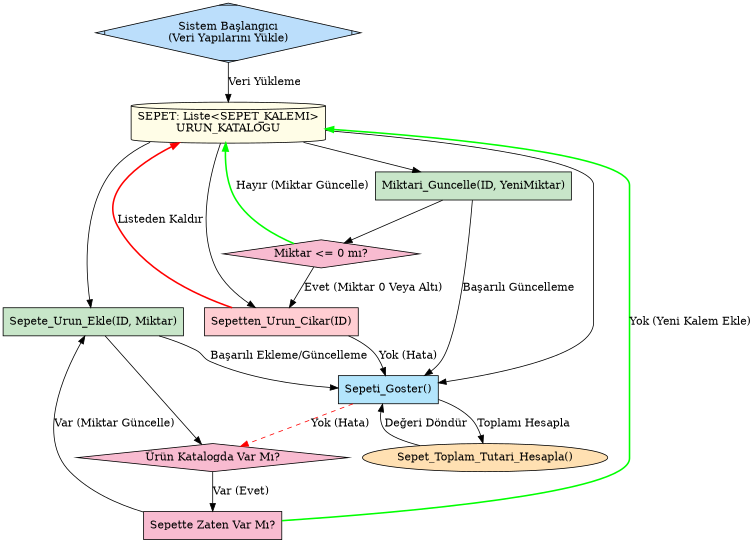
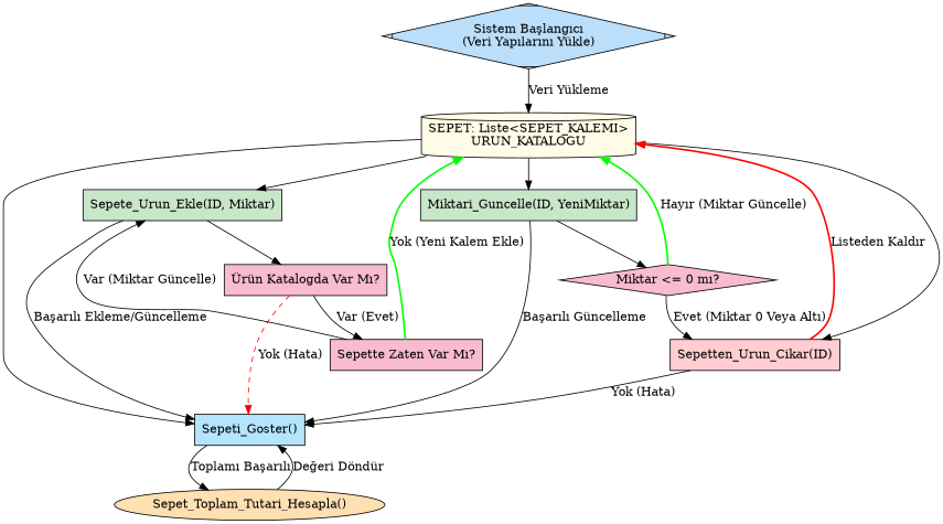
  digraph {
    rankdir=TB
    node [fillcolor="#F8BBD0" shape=box style=filled]
    n1 [fillcolor="#BBDEFB" label="Sistem Başlangıcı\n(Veri Yapılarını Yükle)" shape=Mdiamond]
    n2 [fillcolor="#FFFDE7" label="SEPET: Liste<SEPET_KALEMI>\nURUN_KATALOGU" shape=cylinder]
    n3 [fillcolor="#C8E6C9" label="Sepete_Urun_Ekle(ID, Miktar)"]
    n4 [fillcolor="#C8E6C9" label="Miktari_Guncelle(ID, YeniMiktar)"]
    n5 [fillcolor="#FFCDD2" label="Sepetten_Urun_Cikar(ID)"]
    n6 [fillcolor="#B3E5FC" label="Sepeti_Goster()"]
-   n7 [label="Ürün Katalogda Var Mı?" shape=diamond]
+   n7 [label="Ürün Katalogda Var Mı?"]
    n8 [label="Miktar <= 0 mı?" shape=diamond]
    n9 [fillcolor="#FFE0B2" label="Sepet_Toplam_Tutari_Hesapla()" shape=oval]
    n10 [label="Sepette Zaten Var Mı?"]
    n1 -> n2 [label="Veri Yükleme"]
    n2 -> n3
    n2 -> n4
    n2 -> n5
    n2 -> n6
    n3 -> n6 [label="Başarılı Ekleme/Güncelleme"]
    n3 -> n7
    n4 -> n6 [label="Başarılı Güncelleme"]
    n4 -> n8
    n5 -> n2 [color=red label="Listeden Kaldır" style=bold]
    n5 -> n6 [label="Yok (Hata)"]
-   n6 -> n9 [label="Toplamı Hesapla"]
-   n6 -> n7 [color=red label="Yok (Hata)" style=dashed]
+   n6 -> n9 [label="Toplamı Başarılı"]
+   n7 -> n6 [color=red label="Yok (Hata)" style=dashed]
    n7 -> n10 [label="Var (Evet)"]
    n8 -> n2 [color=green label="Hayır (Miktar Güncelle)" style=bold]
    n8 -> n5 [label="Evet (Miktar 0 Veya Altı)"]
    n9 -> n6 [label="Değeri Döndür"]
    n10 -> n2 [color=green label="Yok (Yeni Kalem Ekle)" style=bold]
    n10 -> n3 [label="Var (Miktar Güncelle)"]
  }
